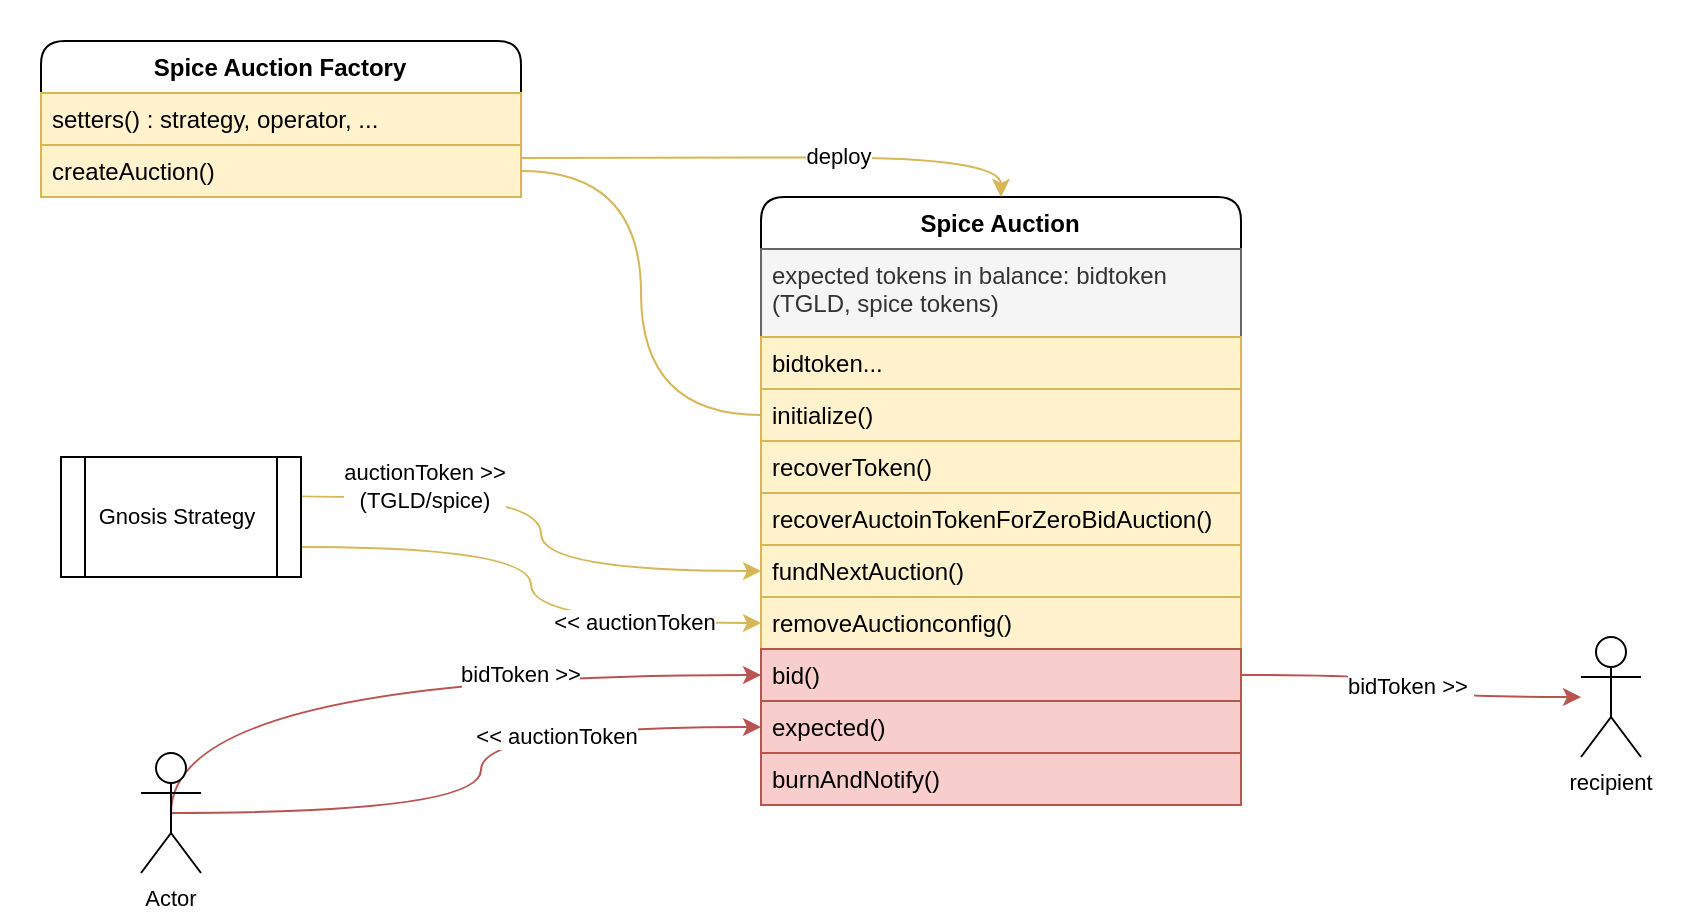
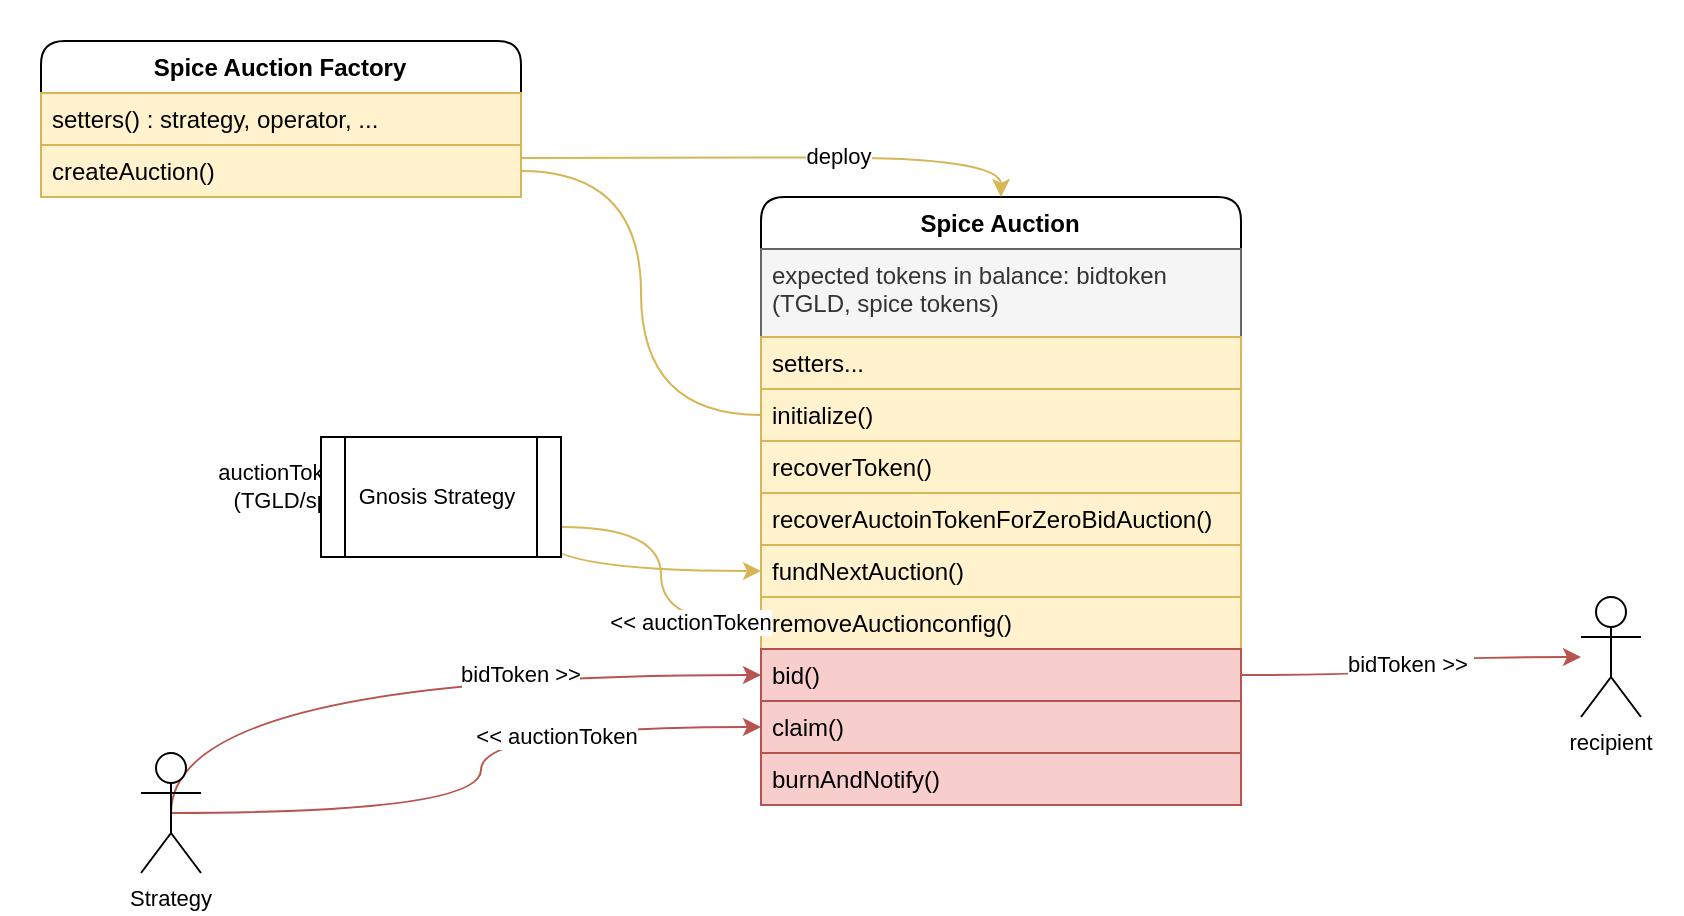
  <mxCell id="0" />
  <mxCell id="1" parent="0" />
  <mxCell id="2" value="Spice Auction Factory" style="swimlane;fontStyle=1;align=center;verticalAlign=top;childLayout=stackLayout;horizontal=1;startSize=26;horizontalStack=0;resizeParent=1;resizeParentMax=0;resizeLast=0;collapsible=1;marginBottom=0;whiteSpace=wrap;html=1;rounded=1;" parent="1" vertex="1"><mxGeometry x="20" y="20" width="240" height="78" as="geometry"><mxRectangle x="340" y="420" width="100" height="30" as="alternateBounds" /></mxGeometry></mxCell>
  <mxCell id="3" value="setters() : strategy, operator, ..." style="text;strokeColor=#d6b656;fillColor=#fff2cc;align=left;verticalAlign=top;spacingLeft=4;spacingRight=4;overflow=hidden;rotatable=0;points=[[0,0.5],[1,0.5]];portConstraint=eastwest;whiteSpace=wrap;html=1;" parent="2" vertex="1"><mxGeometry y="26" width="240" height="26" as="geometry" /></mxCell>
  <mxCell id="4" value="createAuction()" style="text;strokeColor=#d6b656;fillColor=#fff2cc;align=left;verticalAlign=top;spacingLeft=4;spacingRight=4;overflow=hidden;rotatable=0;points=[[0,0.5],[1,0.5]];portConstraint=eastwest;whiteSpace=wrap;html=1;" parent="2" vertex="1"><mxGeometry y="52" width="240" height="26" as="geometry" /></mxCell>
  <mxCell id="5" value="bidToken &amp;gt;&amp;gt;&amp;nbsp;" style="edgeStyle=orthogonalEdgeStyle;rounded=0;orthogonalLoop=1;jettySize=auto;html=1;exitX=1;exitY=0.5;exitDx=0;exitDy=0;curved=1;fillColor=#f8cecc;strokeColor=#b85450;" edge="1" parent="1" source="14" target="27"><mxGeometry relative="1" as="geometry" /></mxCell>
  <mxCell id="6" value="Spice Auction" style="swimlane;fontStyle=1;align=center;verticalAlign=top;childLayout=stackLayout;horizontal=1;startSize=26;horizontalStack=0;resizeParent=1;resizeParentMax=0;resizeLast=0;collapsible=1;marginBottom=0;whiteSpace=wrap;html=1;rounded=1;" parent="1" vertex="1"><mxGeometry x="380" y="98" width="240" height="304" as="geometry"><mxRectangle x="550" y="410" width="100" height="30" as="alternateBounds" /></mxGeometry></mxCell>
  <mxCell id="7" value="expected tokens in balance: bidtoken (TGLD, spice tokens)" style="text;strokeColor=#666666;fillColor=#f5f5f5;align=left;verticalAlign=top;spacingLeft=4;spacingRight=4;overflow=hidden;rotatable=0;points=[[0,0.5],[1,0.5]];portConstraint=eastwest;whiteSpace=wrap;html=1;fontColor=#333333;" vertex="1" parent="6"><mxGeometry y="26" width="240" height="44" as="geometry" /></mxCell>
- <mxCell id="8" value="bidtoken...&lt;span style=&quot;background-color: transparent; color: light-dark(rgb(0, 0, 0), rgb(255, 255, 255)); white-space: pre;&quot;&gt;&#09;&lt;/span&gt;" style="text;strokeColor=#d6b656;fillColor=#fff2cc;align=left;verticalAlign=top;spacingLeft=4;spacingRight=4;overflow=hidden;rotatable=0;points=[[0,0.5],[1,0.5]];portConstraint=eastwest;whiteSpace=wrap;html=1;" parent="6" vertex="1"><mxGeometry y="70" width="240" height="26" as="geometry" /></mxCell>
+ <mxCell id="8" value="setters...&lt;span style=&quot;background-color: transparent; color: light-dark(rgb(0, 0, 0), rgb(255, 255, 255)); white-space: pre;&quot;&gt;&#09;&lt;/span&gt;" style="text;strokeColor=#d6b656;fillColor=#fff2cc;align=left;verticalAlign=top;spacingLeft=4;spacingRight=4;overflow=hidden;rotatable=0;points=[[0,0.5],[1,0.5]];portConstraint=eastwest;whiteSpace=wrap;html=1;" parent="6" vertex="1"><mxGeometry y="70" width="240" height="26" as="geometry" /></mxCell>
  <mxCell id="9" value="initialize()" style="text;strokeColor=#d6b656;fillColor=#fff2cc;align=left;verticalAlign=top;spacingLeft=4;spacingRight=4;overflow=hidden;rotatable=0;points=[[0,0.5],[1,0.5]];portConstraint=eastwest;whiteSpace=wrap;html=1;" parent="6" vertex="1"><mxGeometry y="96" width="240" height="26" as="geometry" /></mxCell>
  <mxCell id="10" value="recoverToken()" style="text;strokeColor=#d6b656;fillColor=#fff2cc;align=left;verticalAlign=top;spacingLeft=4;spacingRight=4;overflow=hidden;rotatable=0;points=[[0,0.5],[1,0.5]];portConstraint=eastwest;whiteSpace=wrap;html=1;" parent="6" vertex="1"><mxGeometry y="122" width="240" height="26" as="geometry" /></mxCell>
  <mxCell id="11" value="recoverAuctoinTokenForZeroBidAuction()" style="text;strokeColor=#d6b656;fillColor=#fff2cc;align=left;verticalAlign=top;spacingLeft=4;spacingRight=4;overflow=hidden;rotatable=0;points=[[0,0.5],[1,0.5]];portConstraint=eastwest;whiteSpace=wrap;html=1;" parent="6" vertex="1"><mxGeometry y="148" width="240" height="26" as="geometry" /></mxCell>
  <mxCell id="12" value="fundNextAuction()" style="text;strokeColor=#d6b656;fillColor=#fff2cc;align=left;verticalAlign=top;spacingLeft=4;spacingRight=4;overflow=hidden;rotatable=0;points=[[0,0.5],[1,0.5]];portConstraint=eastwest;whiteSpace=wrap;html=1;" parent="6" vertex="1"><mxGeometry y="174" width="240" height="26" as="geometry" /></mxCell>
  <mxCell id="13" value="removeAuctionconfig()" style="text;strokeColor=#d6b656;fillColor=#fff2cc;align=left;verticalAlign=top;spacingLeft=4;spacingRight=4;overflow=hidden;rotatable=0;points=[[0,0.5],[1,0.5]];portConstraint=eastwest;whiteSpace=wrap;html=1;" parent="6" vertex="1"><mxGeometry y="200" width="240" height="26" as="geometry" /></mxCell>
  <mxCell id="14" value="bid()" style="text;strokeColor=#b85450;fillColor=#f8cecc;align=left;verticalAlign=top;spacingLeft=4;spacingRight=4;overflow=hidden;rotatable=0;points=[[0,0.5],[1,0.5]];portConstraint=eastwest;whiteSpace=wrap;html=1;" parent="6" vertex="1"><mxGeometry y="226" width="240" height="26" as="geometry" /></mxCell>
- <mxCell id="15" value="expected()" style="text;strokeColor=#b85450;fillColor=#f8cecc;align=left;verticalAlign=top;spacingLeft=4;spacingRight=4;overflow=hidden;rotatable=0;points=[[0,0.5],[1,0.5]];portConstraint=eastwest;whiteSpace=wrap;html=1;" parent="6" vertex="1"><mxGeometry y="252" width="240" height="26" as="geometry" /></mxCell>
+ <mxCell id="15" value="claim()" style="text;strokeColor=#b85450;fillColor=#f8cecc;align=left;verticalAlign=top;spacingLeft=4;spacingRight=4;overflow=hidden;rotatable=0;points=[[0,0.5],[1,0.5]];portConstraint=eastwest;whiteSpace=wrap;html=1;" parent="6" vertex="1"><mxGeometry y="252" width="240" height="26" as="geometry" /></mxCell>
  <mxCell id="16" value="burnAndNotify()" style="text;strokeColor=#b85450;fillColor=#f8cecc;align=left;verticalAlign=top;spacingLeft=4;spacingRight=4;overflow=hidden;rotatable=0;points=[[0,0.5],[1,0.5]];portConstraint=eastwest;whiteSpace=wrap;html=1;" parent="6" vertex="1"><mxGeometry y="278" width="240" height="26" as="geometry" /></mxCell>
  <mxCell id="17" style="edgeStyle=orthogonalEdgeStyle;rounded=0;orthogonalLoop=1;jettySize=auto;html=1;exitX=1;exitY=0.5;exitDx=0;exitDy=0;curved=1;fillColor=#fff2cc;strokeColor=#d6b656;endArrow=none;" parent="1" source="4" target="9" edge="1"><mxGeometry relative="1" as="geometry" /></mxCell>
  <mxCell id="18" style="edgeStyle=orthogonalEdgeStyle;rounded=0;orthogonalLoop=1;jettySize=auto;html=1;exitX=1;exitY=0.75;exitDx=0;exitDy=0;entryX=0.5;entryY=0;entryDx=0;entryDy=0;curved=1;fillColor=#fff2cc;strokeColor=#d6b656;" parent="1" source="2" target="6" edge="1"><mxGeometry relative="1" as="geometry" /></mxCell>
  <mxCell id="19" value="deploy" style="edgeLabel;html=1;align=center;verticalAlign=middle;resizable=0;points=[];fontFamily=Helvetica;fontSize=11;fontColor=default;labelBackgroundColor=default;" parent="18" vertex="1" connectable="0"><mxGeometry x="0.22" y="1" relative="1" as="geometry"><mxPoint as="offset" /></mxGeometry></mxCell>
  <mxCell id="20" style="edgeStyle=orthogonalEdgeStyle;shape=connector;curved=1;rounded=0;orthogonalLoop=1;jettySize=auto;html=1;exitX=1;exitY=0.25;exitDx=0;exitDy=0;strokeColor=#d6b656;align=center;verticalAlign=middle;fontFamily=Helvetica;fontSize=11;fontColor=default;labelBackgroundColor=default;endArrow=classic;fillColor=#fff2cc;" parent="1" source="23" target="12" edge="1"><mxGeometry relative="1" as="geometry"><Array as="points"><mxPoint x="120" y="248" /><mxPoint x="270" y="248" /><mxPoint x="270" y="285" /></Array></mxGeometry></mxCell>
  <mxCell id="21" value="auctionToken &amp;gt;&amp;gt;&lt;div&gt;(TGLD/&lt;span style=&quot;background-color: light-dark(#ffffff, var(--ge-dark-color, #121212)); color: light-dark(rgb(0, 0, 0), rgb(255, 255, 255));&quot;&gt;spice)&lt;/span&gt;&lt;/div&gt;" style="edgeLabel;html=1;align=center;verticalAlign=middle;resizable=0;points=[];fontFamily=Helvetica;fontSize=11;fontColor=default;labelBackgroundColor=default;" parent="20" vertex="1" connectable="0"><mxGeometry x="0.096" y="-4" relative="1" as="geometry"><mxPoint x="-56" y="-10" as="offset" /></mxGeometry></mxCell>
  <mxCell id="22" value="&amp;lt;&amp;lt; auctionToken" style="edgeStyle=orthogonalEdgeStyle;shape=connector;curved=1;rounded=0;orthogonalLoop=1;jettySize=auto;html=1;exitX=1;exitY=0.75;exitDx=0;exitDy=0;entryX=0;entryY=0.5;entryDx=0;entryDy=0;strokeColor=#d6b656;align=center;verticalAlign=middle;fontFamily=Helvetica;fontSize=11;fontColor=default;labelBackgroundColor=default;endArrow=classic;fillColor=#fff2cc;" parent="1" source="23" target="13" edge="1"><mxGeometry x="0.53" relative="1" as="geometry"><mxPoint as="offset" /></mxGeometry></mxCell>
- <mxCell id="23" value="Gnosis Strategy&amp;nbsp;" style="shape=process;whiteSpace=wrap;html=1;backgroundOutline=1;fontFamily=Helvetica;fontSize=11;fontColor=default;labelBackgroundColor=default;" parent="1" vertex="1"><mxGeometry x="30" y="228" width="120" height="60" as="geometry" /></mxCell>
+ <mxCell id="23" value="Gnosis Strategy&amp;nbsp;" style="shape=process;whiteSpace=wrap;html=1;backgroundOutline=1;fontFamily=Helvetica;fontSize=11;fontColor=default;labelBackgroundColor=default;" parent="1" vertex="1"><mxGeometry x="160" y="218" width="120" height="60" as="geometry" /></mxCell>
  <mxCell id="24" value="bidToken &amp;gt;&amp;gt;" style="edgeStyle=orthogonalEdgeStyle;shape=connector;curved=1;rounded=0;orthogonalLoop=1;jettySize=auto;html=1;exitX=0.5;exitY=0.5;exitDx=0;exitDy=0;exitPerimeter=0;entryX=0;entryY=0.5;entryDx=0;entryDy=0;strokeColor=#b85450;align=center;verticalAlign=middle;fontFamily=Helvetica;fontSize=11;fontColor=default;labelBackgroundColor=default;endArrow=classic;fillColor=#f8cecc;" parent="1" source="26" target="14" edge="1"><mxGeometry x="0.338" relative="1" as="geometry"><mxPoint as="offset" /></mxGeometry></mxCell>
  <mxCell id="25" value="&amp;lt;&amp;lt; auctionToken" style="edgeStyle=orthogonalEdgeStyle;shape=connector;curved=1;rounded=0;orthogonalLoop=1;jettySize=auto;html=1;exitX=0.5;exitY=0.5;exitDx=0;exitDy=0;exitPerimeter=0;strokeColor=#b85450;align=center;verticalAlign=middle;fontFamily=Helvetica;fontSize=11;fontColor=default;labelBackgroundColor=default;endArrow=classic;fillColor=#f8cecc;" parent="1" source="26" target="15" edge="1"><mxGeometry x="0.394" y="-5" relative="1" as="geometry"><mxPoint as="offset" /></mxGeometry></mxCell>
- <mxCell id="26" value="Actor" style="shape=umlActor;verticalLabelPosition=bottom;verticalAlign=top;html=1;outlineConnect=0;fontFamily=Helvetica;fontSize=11;fontColor=default;labelBackgroundColor=default;" parent="1" vertex="1"><mxGeometry x="70" y="376" width="30" height="60" as="geometry" /></mxCell>
- <mxCell id="27" value="recipient" style="shape=umlActor;verticalLabelPosition=bottom;verticalAlign=top;html=1;outlineConnect=0;fontFamily=Helvetica;fontSize=11;fontColor=default;labelBackgroundColor=default;" vertex="1" parent="1"><mxGeometry x="790" y="318" width="30" height="60" as="geometry" /></mxCell>
+ <mxCell id="26" value="Strategy" style="shape=umlActor;verticalLabelPosition=bottom;verticalAlign=top;html=1;outlineConnect=0;fontFamily=Helvetica;fontSize=11;fontColor=default;labelBackgroundColor=default;" parent="1" vertex="1"><mxGeometry x="70" y="376" width="30" height="60" as="geometry" /></mxCell>
+ <mxCell id="27" value="recipient" style="shape=umlActor;verticalLabelPosition=bottom;verticalAlign=top;html=1;outlineConnect=0;fontFamily=Helvetica;fontSize=11;fontColor=default;labelBackgroundColor=default;" vertex="1" parent="1"><mxGeometry x="790" y="298" width="30" height="60" as="geometry" /></mxCell>
